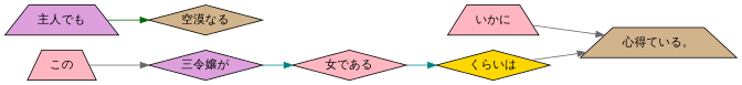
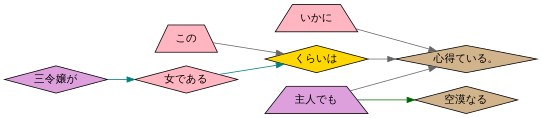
  digraph {
    rankdir=LR
    node [fillcolor=lightpink shape=trapezium style=filled]
    edge [color=gray40]
    n1 [label="いかに"]
-   n2 [fillcolor=tan label="心得ている。"]
+   n2 [fillcolor=tan label="心得ている。" shape=diamond]
    n3 [fillcolor=tan label="空漠なる" shape=diamond]
    n4 [fillcolor=plum label="主人でも"]
    n5 [label="この"]
    n6 [fillcolor=plum label="三令嬢が" shape=diamond]
    n7 [label="女である" shape=diamond]
    n8 [fillcolor=gold label="くらいは" shape=diamond]
    n1 -> n2
+   n4 -> n2
    n4 -> n3 [color=darkgreen]
-   n5 -> n6
+   n5 -> n8
    n6 -> n7 [color=teal]
    n7 -> n8 [color=teal]
    n8 -> n2
  }
